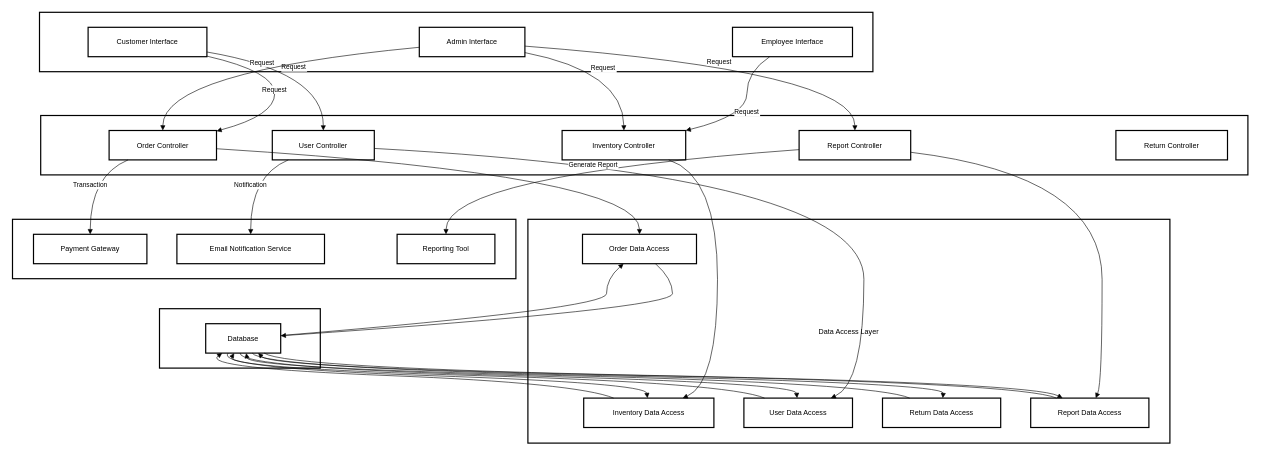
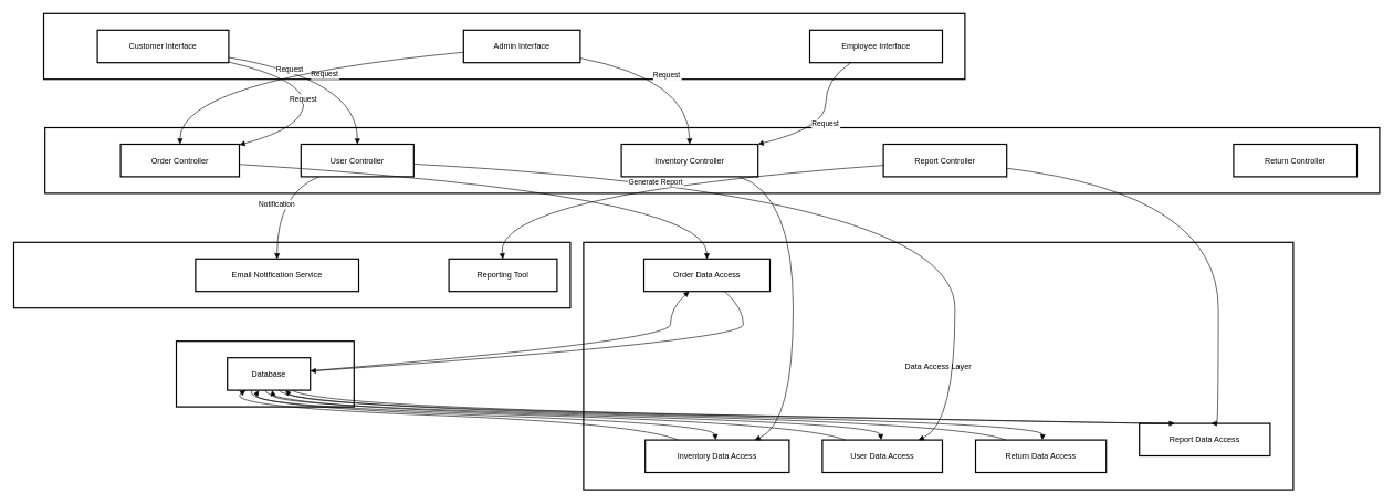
  <mxCell id="0" />
  <mxCell id="1" parent="0" />
  <mxCell id="2" value="External Services" style="whiteSpace=wrap;strokeWidth=2;" vertex="1" parent="1"><mxGeometry x="20" y="365" width="839" height="99" as="geometry" /></mxCell>
  <mxCell id="3" value="Database Layer" style="whiteSpace=wrap;strokeWidth=2;" vertex="1" parent="1"><mxGeometry x="265" y="514" width="268" height="99" as="geometry" /></mxCell>
  <mxCell id="4" value="Data Access Layer" style="whiteSpace=wrap;strokeWidth=2;" vertex="1" parent="1"><mxGeometry x="879" y="365" width="1070" height="373" as="geometry" /></mxCell>
  <mxCell id="5" value="Application Layer" style="whiteSpace=wrap;strokeWidth=2;" vertex="1" parent="1"><mxGeometry x="67" y="192" width="2012" height="99" as="geometry" /></mxCell>
  <mxCell id="6" value="User Interface Layer" style="whiteSpace=wrap;strokeWidth=2;" vertex="1" parent="1"><mxGeometry x="65" y="20" width="1389" height="99" as="geometry" /></mxCell>
  <mxCell id="7" value="Customer Interface" style="whiteSpace=wrap;strokeWidth=2;" vertex="1" parent="1"><mxGeometry x="146" y="45" width="198" height="49" as="geometry" /></mxCell>
  <mxCell id="8" value="Employee Interface" style="whiteSpace=wrap;strokeWidth=2;" vertex="1" parent="1"><mxGeometry x="1220" y="45" width="200" height="49" as="geometry" /></mxCell>
  <mxCell id="9" value="Admin Interface" style="whiteSpace=wrap;strokeWidth=2;" vertex="1" parent="1"><mxGeometry x="698" y="45" width="176" height="49" as="geometry" /></mxCell>
  <mxCell id="10" value="Order Controller" style="whiteSpace=wrap;strokeWidth=2;" vertex="1" parent="1"><mxGeometry x="181" y="217" width="179" height="49" as="geometry" /></mxCell>
  <mxCell id="11" value="Inventory Controller" style="whiteSpace=wrap;strokeWidth=2;" vertex="1" parent="1"><mxGeometry x="936" y="217" width="206" height="49" as="geometry" /></mxCell>
  <mxCell id="12" value="User Controller" style="whiteSpace=wrap;strokeWidth=2;" vertex="1" parent="1"><mxGeometry x="453" y="217" width="170" height="49" as="geometry" /></mxCell>
  <mxCell id="13" value="Return Controller" style="whiteSpace=wrap;strokeWidth=2;" vertex="1" parent="1"><mxGeometry x="1859" y="217" width="186" height="49" as="geometry" /></mxCell>
  <mxCell id="14" value="Report Controller" style="whiteSpace=wrap;strokeWidth=2;" vertex="1" parent="1"><mxGeometry x="1331" y="217" width="186" height="49" as="geometry" /></mxCell>
  <mxCell id="15" value="Order Data Access" style="whiteSpace=wrap;strokeWidth=2;" vertex="1" parent="1"><mxGeometry x="970" y="390" width="190" height="49" as="geometry" /></mxCell>
  <mxCell id="16" value="Inventory Data Access" style="whiteSpace=wrap;strokeWidth=2;" vertex="1" parent="1"><mxGeometry x="972" y="663" width="217" height="49" as="geometry" /></mxCell>
  <mxCell id="17" value="User Data Access" style="whiteSpace=wrap;strokeWidth=2;" vertex="1" parent="1"><mxGeometry x="1239" y="663" width="181" height="49" as="geometry" /></mxCell>
  <mxCell id="18" value="Return Data Access" style="whiteSpace=wrap;strokeWidth=2;" vertex="1" parent="1"><mxGeometry x="1470" y="663" width="197" height="49" as="geometry" /></mxCell>
- <mxCell id="19" value="Report Data Access" style="whiteSpace=wrap;strokeWidth=2;" vertex="1" parent="1"><mxGeometry x="1717" y="663" width="197" height="49" as="geometry" /></mxCell>
+ <mxCell id="19" value="Report Data Access" style="whiteSpace=wrap;strokeWidth=2;" vertex="1" parent="1"><mxGeometry x="1717" y="638" width="197" height="49" as="geometry" /></mxCell>
  <mxCell id="20" value="Database" style="whiteSpace=wrap;strokeWidth=2;" vertex="1" parent="1"><mxGeometry x="342" y="539" width="125" height="49" as="geometry" /></mxCell>
- <mxCell id="21" value="Payment Gateway" style="whiteSpace=wrap;strokeWidth=2;" vertex="1" parent="1"><mxGeometry x="55" y="390" width="189" height="49" as="geometry" /></mxCell>
  <mxCell id="22" value="Email Notification Service" style="whiteSpace=wrap;strokeWidth=2;" vertex="1" parent="1"><mxGeometry x="294" y="390" width="246" height="49" as="geometry" /></mxCell>
- <mxCell id="23" value="Reporting Tool" style="whiteSpace=wrap;strokeWidth=2;" vertex="1" parent="1"><mxGeometry x="661" y="390" width="163" height="49" as="geometry" /></mxCell>
+ <mxCell id="23" value="Reporting Tool" style="whiteSpace=wrap;strokeWidth=2;" vertex="1" parent="1"><mxGeometry x="676" y="390" width="163" height="49" as="geometry" /></mxCell>
  <mxCell id="24" value="Request" style="curved=1;startArrow=none;endArrow=block;exitX=1;exitY=0.98;entryX=1;entryY=0.02;rounded=0;" edge="1" parent="1" source="7" target="10"><mxGeometry relative="1" as="geometry"><Array as="points"><mxPoint x="457" y="119" /><mxPoint x="457" y="192" /></Array></mxGeometry></mxCell>
  <mxCell id="25" value="Request" style="curved=1;startArrow=none;endArrow=block;exitX=1;exitY=0.84;entryX=0.5;entryY=0.01;rounded=0;" edge="1" parent="1" source="7" target="12"><mxGeometry relative="1" as="geometry"><Array as="points"><mxPoint x="538" y="119" /></Array></mxGeometry></mxCell>
  <mxCell id="26" value="Request" style="curved=1;startArrow=none;endArrow=block;exitX=0.31;exitY=1;entryX=0.99;entryY=0.01;rounded=0;" edge="1" parent="1" source="8" target="11"><mxGeometry relative="1" as="geometry"><Array as="points"><mxPoint x="1244" y="119" /><mxPoint x="1244" y="192" /></Array></mxGeometry></mxCell>
  <mxCell id="27" value="Request" style="curved=1;startArrow=none;endArrow=block;exitX=0;exitY=0.68;entryX=0.5;entryY=0.01;rounded=0;" edge="1" parent="1" source="9" target="10"><mxGeometry relative="1" as="geometry"><Array as="points"><mxPoint x="271" y="119" /></Array></mxGeometry></mxCell>
  <mxCell id="28" value="Request" style="curved=1;startArrow=none;endArrow=block;exitX=1;exitY=0.86;entryX=0.5;entryY=0.01;rounded=0;" edge="1" parent="1" source="9" target="11"><mxGeometry relative="1" as="geometry"><Array as="points"><mxPoint x="1038" y="119" /></Array></mxGeometry></mxCell>
- <mxCell id="29" value="Request" style="curved=1;startArrow=none;endArrow=block;exitX=1;exitY=0.64;entryX=0.5;entryY=0.01;rounded=0;" edge="1" parent="1" source="9" target="14"><mxGeometry relative="1" as="geometry"><Array as="points"><mxPoint x="1424" y="119" /></Array></mxGeometry></mxCell>
  <mxCell id="30" value="" style="curved=1;startArrow=none;endArrow=block;exitX=1;exitY=0.62;entryX=0.5;entryY=0;rounded=0;" edge="1" parent="1" source="10" target="15"><mxGeometry relative="1" as="geometry"><Array as="points"><mxPoint x="1065" y="292" /></Array></mxGeometry></mxCell>
  <mxCell id="31" value="" style="curved=1;startArrow=none;endArrow=block;exitX=0.87;exitY=1.01;entryX=0.76;entryY=0;rounded=0;" edge="1" parent="1" source="11" target="16"><mxGeometry relative="1" as="geometry"><Array as="points"><mxPoint x="1195" y="292" /><mxPoint x="1195" y="638" /></Array></mxGeometry></mxCell>
  <mxCell id="32" value="" style="curved=1;startArrow=none;endArrow=block;exitX=1;exitY=0.61;entryX=0.8;entryY=0;rounded=0;" edge="1" parent="1" source="12" target="17"><mxGeometry relative="1" as="geometry"><Array as="points"><mxPoint x="1439" y="292" /><mxPoint x="1439" y="638" /></Array></mxGeometry></mxCell>
  <mxCell id="33" value="" style="curved=1;startArrow=none;endArrow=block;exitX=1;exitY=0.74;entryX=0.55;entryY=0;rounded=0;" edge="1" parent="1" source="14" target="19"><mxGeometry relative="1" as="geometry"><Array as="points"><mxPoint x="1836" y="292" /><mxPoint x="1836" y="638" /></Array></mxGeometry></mxCell>
  <mxCell id="34" value="" style="curved=1;startArrow=none;endArrow=block;exitX=0.64;exitY=1;entryX=1.01;entryY=0.41;rounded=0;" edge="1" parent="1" source="15" target="20"><mxGeometry relative="1" as="geometry"><Array as="points"><mxPoint x="1120" y="464" /><mxPoint x="1120" y="514" /></Array></mxGeometry></mxCell>
  <mxCell id="35" value="" style="curved=1;startArrow=none;endArrow=block;exitX=0.23;exitY=0;entryX=0.22;entryY=1;rounded=0;" edge="1" parent="1" source="16" target="20"><mxGeometry relative="1" as="geometry"><Array as="points"><mxPoint x="961" y="638" /><mxPoint x="334" y="613" /></Array></mxGeometry></mxCell>
  <mxCell id="36" value="" style="curved=1;startArrow=none;endArrow=block;exitX=0.19;exitY=0;entryX=0.38;entryY=1;rounded=0;" edge="1" parent="1" source="17" target="20"><mxGeometry relative="1" as="geometry"><Array as="points"><mxPoint x="1215" y="638" /><mxPoint x="374" y="613" /></Array></mxGeometry></mxCell>
  <mxCell id="37" value="" style="curved=1;startArrow=none;endArrow=block;exitX=0.23;exitY=0;entryX=0.54;entryY=1;rounded=0;" edge="1" parent="1" source="18" target="20"><mxGeometry relative="1" as="geometry"><Array as="points"><mxPoint x="1459" y="638" /><mxPoint x="414" y="613" /></Array></mxGeometry></mxCell>
  <mxCell id="38" value="" style="curved=1;startArrow=none;endArrow=block;exitX=0.22;exitY=0;entryX=0.7;entryY=1;rounded=0;" edge="1" parent="1" source="19" target="20"><mxGeometry relative="1" as="geometry"><Array as="points"><mxPoint x="1702" y="638" /><mxPoint x="454" y="613" /></Array></mxGeometry></mxCell>
- <mxCell id="39" value="Transaction" style="curved=1;startArrow=none;endArrow=block;exitX=0.17;exitY=1.01;entryX=0.5;entryY=0;rounded=0;" edge="1" parent="1" source="10" target="21"><mxGeometry relative="1" as="geometry"><Array as="points"><mxPoint x="150" y="292" /></Array></mxGeometry></mxCell>
  <mxCell id="40" value="Notification" style="curved=1;startArrow=none;endArrow=block;exitX=0.15;exitY=1.01;entryX=0.5;entryY=0;rounded=0;" edge="1" parent="1" source="12" target="22"><mxGeometry relative="1" as="geometry"><Array as="points"><mxPoint x="417" y="292" /></Array></mxGeometry></mxCell>
  <mxCell id="41" value="Generate Report" style="curved=1;startArrow=none;endArrow=block;exitX=0;exitY=0.65;entryX=0.5;entryY=0;rounded=0;" edge="1" parent="1" source="14" target="23"><mxGeometry relative="1" as="geometry"><Array as="points"><mxPoint x="743" y="292" /></Array></mxGeometry></mxCell>
  <mxCell id="42" value="" style="curved=1;startArrow=none;endArrow=block;exitX=1.01;exitY=0.4;entryX=0.36;entryY=1;rounded=0;" edge="1" parent="1" source="20" target="15"><mxGeometry relative="1" as="geometry"><Array as="points"><mxPoint x="1010" y="514" /><mxPoint x="1010" y="464" /></Array></mxGeometry></mxCell>
  <mxCell id="43" value="" style="curved=1;startArrow=none;endArrow=block;exitX=0.3;exitY=1;entryX=0.49;entryY=0;rounded=0;" edge="1" parent="1" source="20" target="16"><mxGeometry relative="1" as="geometry"><Array as="points"><mxPoint x="354" y="613" /><mxPoint x="1075" y="638" /></Array></mxGeometry></mxCell>
  <mxCell id="44" value="" style="curved=1;startArrow=none;endArrow=block;exitX=0.46;exitY=1;entryX=0.49;entryY=0;rounded=0;" edge="1" parent="1" source="20" target="17"><mxGeometry relative="1" as="geometry"><Array as="points"><mxPoint x="394" y="613" /><mxPoint x="1325" y="638" /></Array></mxGeometry></mxCell>
  <mxCell id="45" value="" style="curved=1;startArrow=none;endArrow=block;exitX=0.62;exitY=1;entryX=0.51;entryY=0;rounded=0;" edge="1" parent="1" source="20" target="18"><mxGeometry relative="1" as="geometry"><Array as="points"><mxPoint x="434" y="613" /><mxPoint x="1573" y="638" /></Array></mxGeometry></mxCell>
  <mxCell id="46" value="" style="curved=1;startArrow=none;endArrow=block;exitX=0.78;exitY=1;entryX=0.27;entryY=0;rounded=0;" edge="1" parent="1" source="20" target="19"><mxGeometry relative="1" as="geometry"><Array as="points"><mxPoint x="474" y="613" /><mxPoint x="1722" y="638" /></Array></mxGeometry></mxCell>
